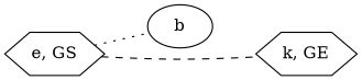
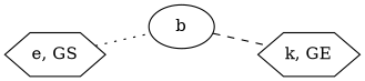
  graph {
    rankdir=LR
    node [shape=hexagon]
    n1 [label="e, GS"]
    n2 [label=b shape=ellipse]
    n3 [label="k, GE"]
    n1 -- n2 [style=dotted]
-   n1 -- n3 [style=dashed]
+   n2 -- n3 [style=dashed]
  }
